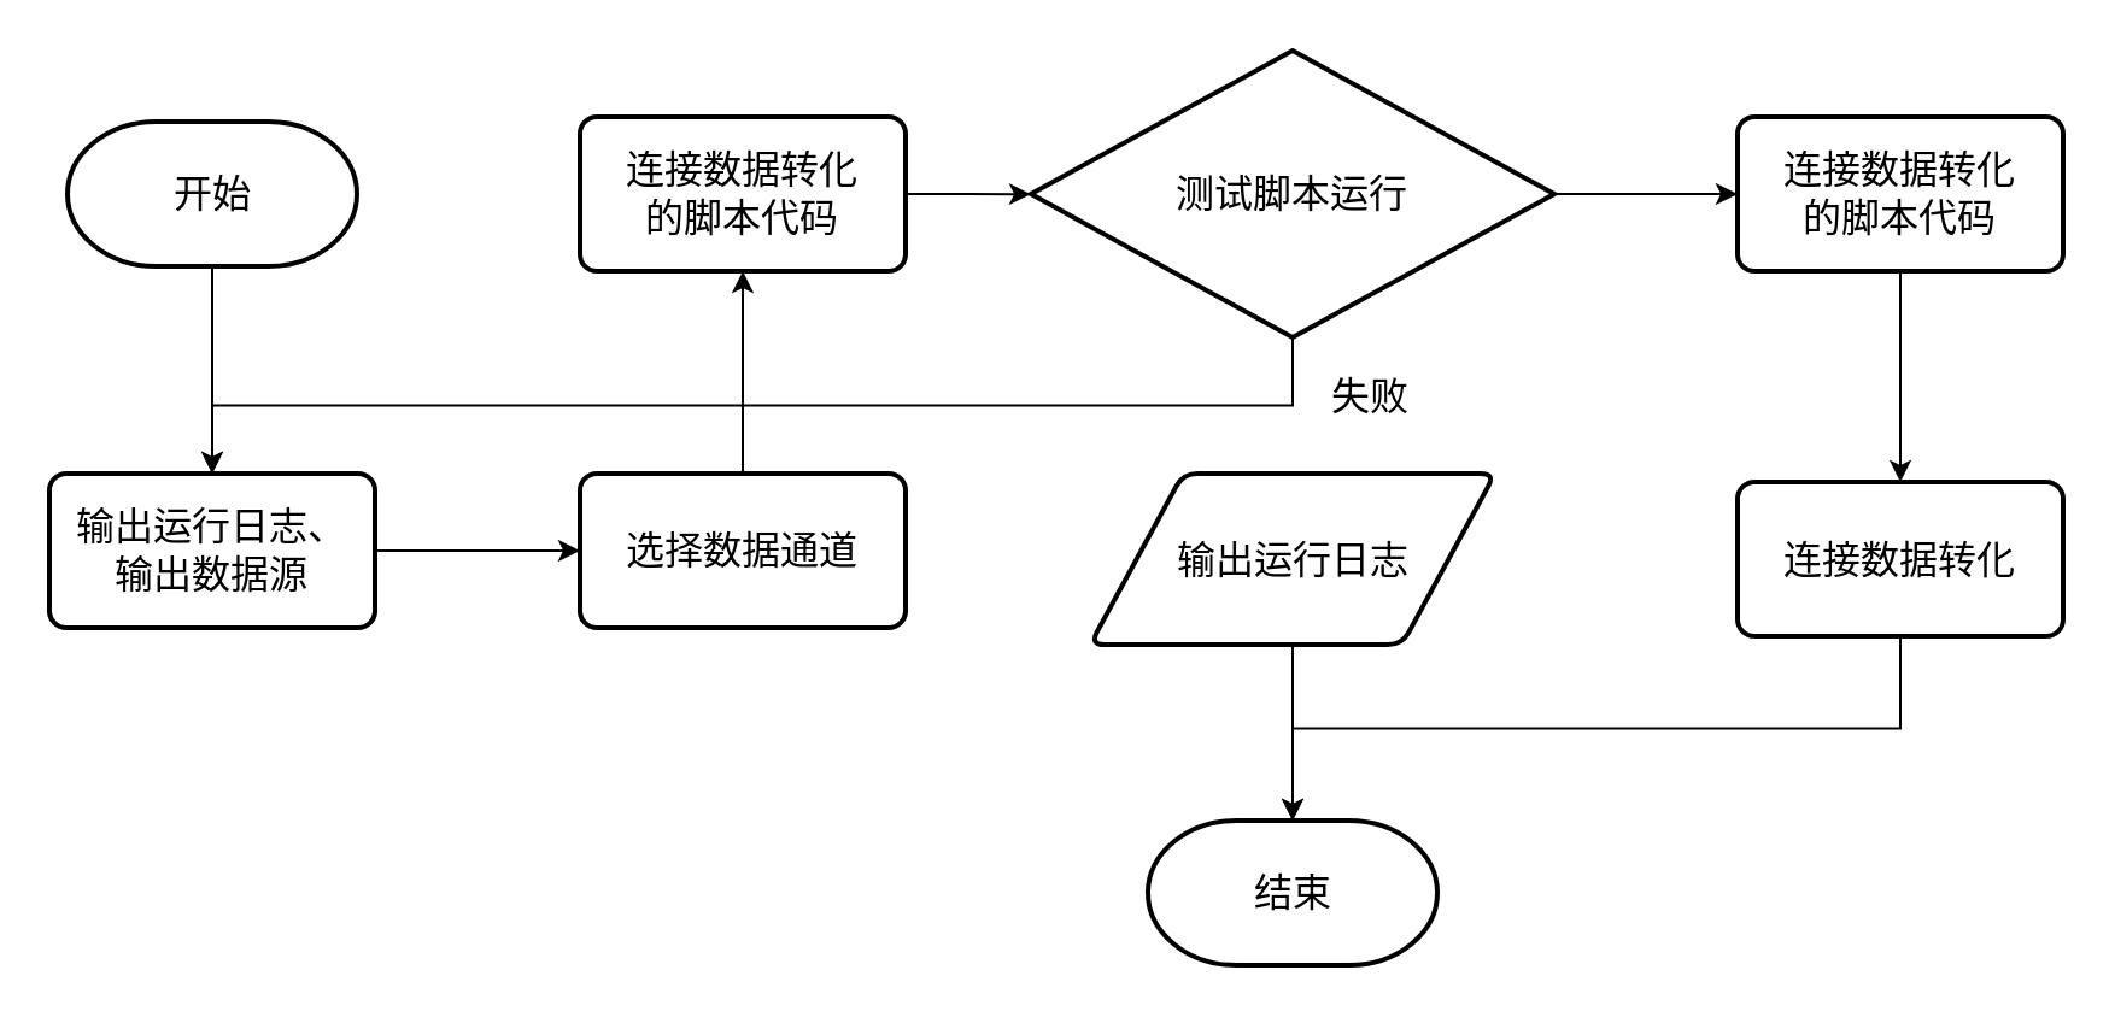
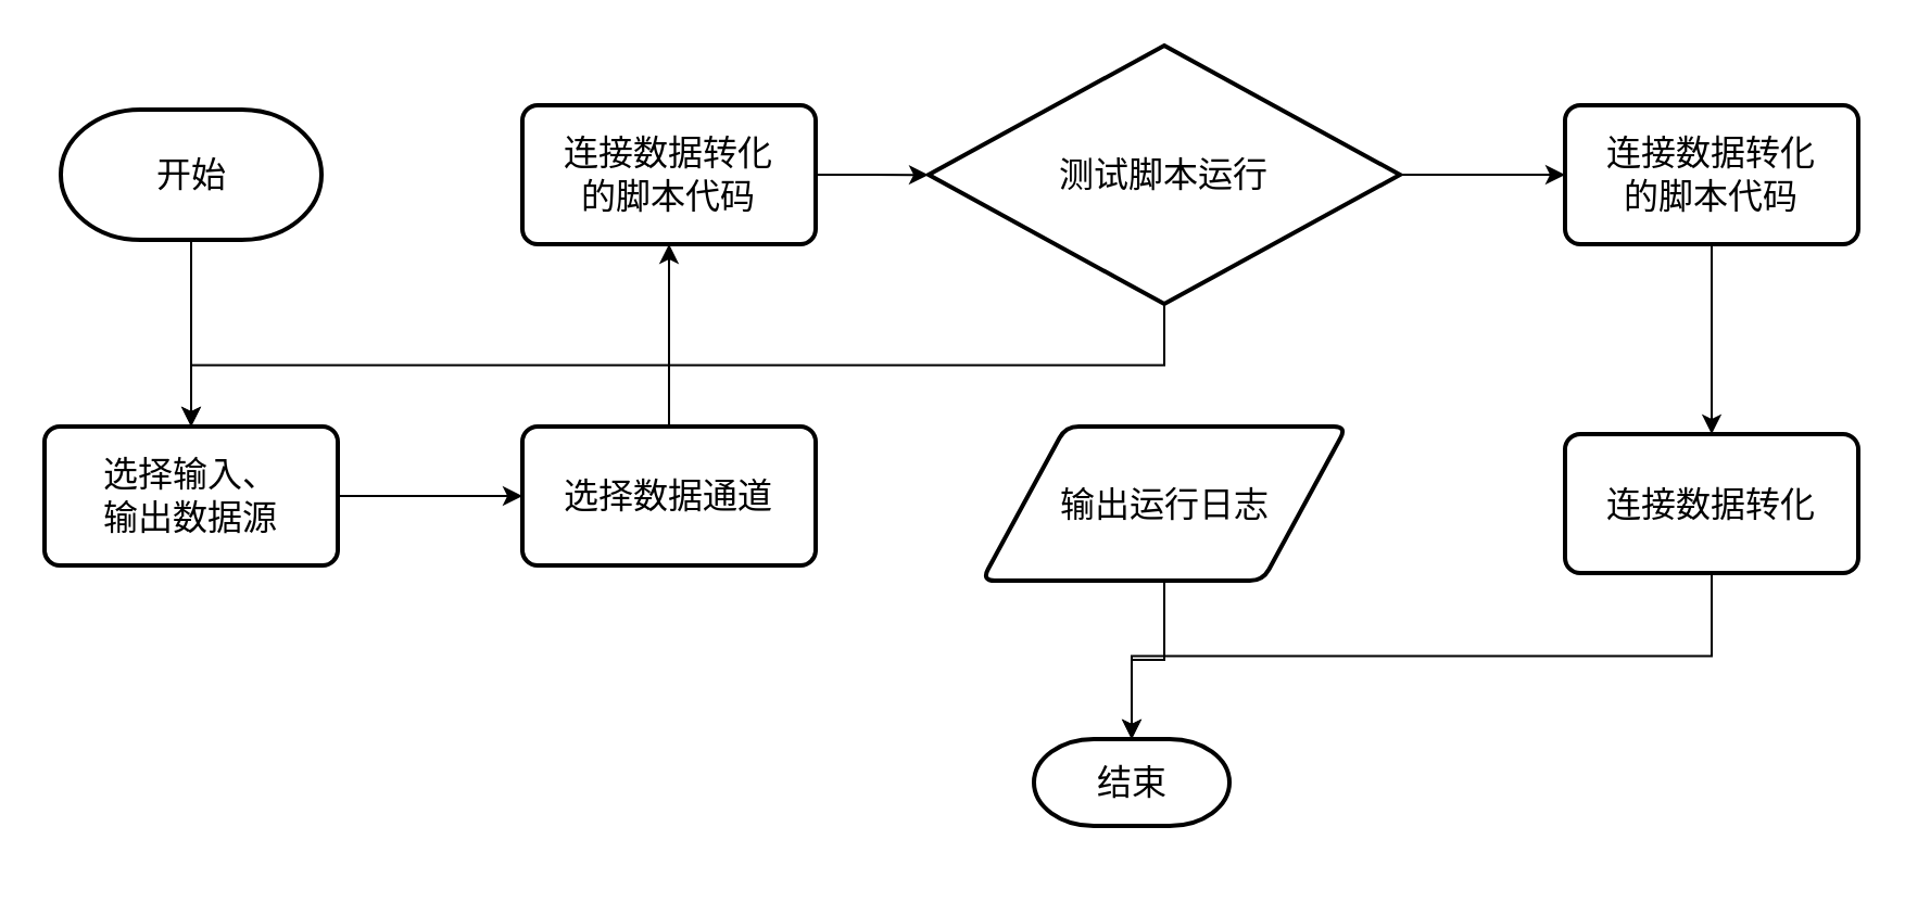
  <mxCell id="0" />
  <mxCell id="1" parent="0" />
  <mxCell id="2" style="edgeStyle=orthogonalEdgeStyle;rounded=0;orthogonalLoop=1;jettySize=auto;html=1;exitX=0.5;exitY=1;exitDx=0;exitDy=0;exitPerimeter=0;" edge="1" parent="1" source="3" target="9"><mxGeometry relative="1" as="geometry" /></mxCell>
  <mxCell id="3" value="&lt;font style=&quot;font-size: 16px;&quot;&gt;开始&lt;/font&gt;" style="strokeWidth=2;html=1;shape=mxgraph.flowchart.terminator;whiteSpace=wrap;" vertex="1" parent="1"><mxGeometry x="27.5" y="50" width="120" height="60" as="geometry" /></mxCell>
- <mxCell id="4" value="&lt;font style=&quot;font-size: 16px;&quot;&gt;结束&lt;/font&gt;" style="strokeWidth=2;html=1;shape=mxgraph.flowchart.terminator;whiteSpace=wrap;" vertex="1" parent="1"><mxGeometry x="475.5" y="340" width="120" height="60" as="geometry" /></mxCell>
+ <mxCell id="4" value="&lt;font style=&quot;font-size: 16px;&quot;&gt;结束&lt;/font&gt;" style="strokeWidth=2;html=1;shape=mxgraph.flowchart.terminator;whiteSpace=wrap;" vertex="1" parent="1"><mxGeometry x="475.5" y="340" width="90" height="40" as="geometry" /></mxCell>
  <mxCell id="5" style="edgeStyle=orthogonalEdgeStyle;rounded=0;orthogonalLoop=1;jettySize=auto;html=1;exitX=1;exitY=0.5;exitDx=0;exitDy=0;exitPerimeter=0;entryX=0;entryY=0.5;entryDx=0;entryDy=0;" edge="1" parent="1" source="7" target="13"><mxGeometry relative="1" as="geometry" /></mxCell>
  <mxCell id="6" style="edgeStyle=orthogonalEdgeStyle;rounded=0;orthogonalLoop=1;jettySize=auto;html=1;exitX=0.5;exitY=1;exitDx=0;exitDy=0;exitPerimeter=0;" edge="1" parent="1" source="7" target="9"><mxGeometry relative="1" as="geometry" /></mxCell>
  <mxCell id="7" value="&lt;font style=&quot;font-size: 16px;&quot;&gt;测试脚本运行&lt;/font&gt;" style="strokeWidth=2;html=1;shape=mxgraph.flowchart.decision;whiteSpace=wrap;" vertex="1" parent="1"><mxGeometry x="427" y="20.47" width="217" height="119.06" as="geometry" /></mxCell>
  <mxCell id="8" style="edgeStyle=orthogonalEdgeStyle;rounded=0;orthogonalLoop=1;jettySize=auto;html=1;exitX=1;exitY=0.5;exitDx=0;exitDy=0;entryX=0;entryY=0.5;entryDx=0;entryDy=0;" edge="1" parent="1" source="9" target="19"><mxGeometry relative="1" as="geometry" /></mxCell>
- <mxCell id="9" value="&lt;font style=&quot;font-size: 16px;&quot;&gt;输出运行日志、&lt;br&gt;输出数据源&lt;/font&gt;" style="rounded=1;whiteSpace=wrap;html=1;absoluteArcSize=1;arcSize=14;strokeWidth=2;" vertex="1" parent="1"><mxGeometry x="20" y="196" width="135" height="64" as="geometry" /></mxCell>
+ <mxCell id="9" value="&lt;font style=&quot;font-size: 16px;&quot;&gt;选择输入、&lt;br&gt;输出数据源&lt;/font&gt;" style="rounded=1;whiteSpace=wrap;html=1;absoluteArcSize=1;arcSize=14;strokeWidth=2;" vertex="1" parent="1"><mxGeometry x="20" y="196" width="135" height="64" as="geometry" /></mxCell>
  <mxCell id="10" style="edgeStyle=orthogonalEdgeStyle;rounded=0;orthogonalLoop=1;jettySize=auto;html=1;exitX=1;exitY=0.5;exitDx=0;exitDy=0;" edge="1" parent="1" source="11" target="7"><mxGeometry relative="1" as="geometry" /></mxCell>
  <mxCell id="11" value="&lt;span style=&quot;font-size: 16px;&quot;&gt;连接数据转化&lt;br&gt;的脚本代码&lt;/span&gt;" style="rounded=1;whiteSpace=wrap;html=1;absoluteArcSize=1;arcSize=14;strokeWidth=2;" vertex="1" parent="1"><mxGeometry x="240" y="48" width="135" height="64" as="geometry" /></mxCell>
  <mxCell id="12" style="edgeStyle=orthogonalEdgeStyle;rounded=0;orthogonalLoop=1;jettySize=auto;html=1;exitX=0.5;exitY=1;exitDx=0;exitDy=0;" edge="1" parent="1" source="13" target="17"><mxGeometry relative="1" as="geometry" /></mxCell>
  <mxCell id="13" value="&lt;span style=&quot;font-size: 16px;&quot;&gt;连接数据转化&lt;br&gt;的脚本代码&lt;/span&gt;" style="rounded=1;whiteSpace=wrap;html=1;absoluteArcSize=1;arcSize=14;strokeWidth=2;" vertex="1" parent="1"><mxGeometry x="720" y="48" width="135" height="64" as="geometry" /></mxCell>
  <mxCell id="14" style="edgeStyle=orthogonalEdgeStyle;rounded=0;orthogonalLoop=1;jettySize=auto;html=1;exitX=0.5;exitY=1;exitDx=0;exitDy=0;" edge="1" parent="1" source="15" target="4"><mxGeometry relative="1" as="geometry" /></mxCell>
  <mxCell id="15" value="&lt;span style=&quot;font-size: 16px;&quot;&gt;输出运行日志&lt;/span&gt;" style="shape=parallelogram;html=1;strokeWidth=2;perimeter=parallelogramPerimeter;whiteSpace=wrap;rounded=1;arcSize=12;size=0.23;" vertex="1" parent="1"><mxGeometry x="451.5" y="196" width="168" height="71" as="geometry" /></mxCell>
- <mxCell id="16" value="&lt;font style=&quot;font-size: 16px;&quot;&gt;失败&lt;/font&gt;" style="text;html=1;align=center;verticalAlign=middle;whiteSpace=wrap;rounded=0;" vertex="1" parent="1"><mxGeometry x="538" y="149" width="60" height="30" as="geometry" /></mxCell>
  <mxCell id="17" value="&lt;span style=&quot;font-size: 16px;&quot;&gt;连接数据转化&lt;/span&gt;" style="rounded=1;whiteSpace=wrap;html=1;absoluteArcSize=1;arcSize=14;strokeWidth=2;" vertex="1" parent="1"><mxGeometry x="720" y="199.5" width="135" height="64" as="geometry" /></mxCell>
  <mxCell id="18" style="edgeStyle=orthogonalEdgeStyle;rounded=0;orthogonalLoop=1;jettySize=auto;html=1;exitX=0.5;exitY=0;exitDx=0;exitDy=0;entryX=0.5;entryY=1;entryDx=0;entryDy=0;" edge="1" parent="1" source="19" target="11"><mxGeometry relative="1" as="geometry" /></mxCell>
  <mxCell id="19" value="&lt;span style=&quot;font-size: 16px;&quot;&gt;选择数据通道&lt;/span&gt;" style="rounded=1;whiteSpace=wrap;html=1;absoluteArcSize=1;arcSize=14;strokeWidth=2;" vertex="1" parent="1"><mxGeometry x="240" y="196" width="135" height="64" as="geometry" /></mxCell>
  <mxCell id="20" style="edgeStyle=orthogonalEdgeStyle;rounded=0;orthogonalLoop=1;jettySize=auto;html=1;exitX=0.5;exitY=1;exitDx=0;exitDy=0;entryX=0.5;entryY=0;entryDx=0;entryDy=0;entryPerimeter=0;" edge="1" parent="1" source="17" target="4"><mxGeometry relative="1" as="geometry" /></mxCell>
